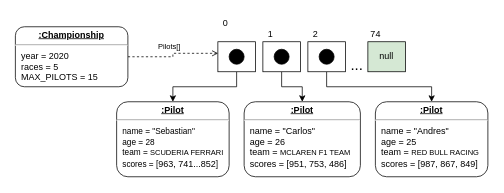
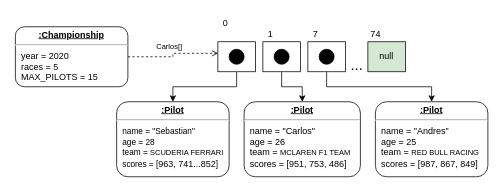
  <mxCell id="0" />
  <mxCell id="1" parent="0" />
  <mxCell id="2" style="edgeStyle=orthogonalEdgeStyle;rounded=0;orthogonalLoop=1;jettySize=auto;html=1;entryX=0.006;entryY=0.386;entryDx=0;entryDy=0;entryPerimeter=0;dashed=1;endArrow=open;endFill=0;" parent="1" source="3" target="8" edge="1"><mxGeometry relative="1" as="geometry" /></mxCell>
  <mxCell id="3" value="&lt;p style=&quot;margin: 0px ; margin-top: 4px ; text-align: center ; text-decoration: underline&quot;&gt;&lt;b&gt;:Championship&lt;/b&gt;&lt;/p&gt;&lt;hr&gt;&lt;p style=&quot;margin: 0px ; margin-left: 8px&quot;&gt;year = 2020&lt;br&gt;races = 5&lt;br&gt;&lt;/p&gt;&lt;p style=&quot;margin: 0px ; margin-left: 8px&quot;&gt;MAX_PILOTS = 15&lt;br&gt;&lt;/p&gt;" style="verticalAlign=top;align=left;overflow=fill;fontSize=12;fontFamily=Helvetica;html=1;rounded=1;" parent="1" vertex="1"><mxGeometry x="20" y="35" width="150" height="80" as="geometry" /></mxCell>
  <mxCell id="4" value="&lt;p style=&quot;margin: 0px ; margin-top: 4px ; text-align: center ; text-decoration: underline&quot;&gt;&lt;b&gt;:Pilot&lt;/b&gt;&lt;/p&gt;&lt;hr&gt;&lt;p style=&quot;margin: 0px ; margin-left: 8px&quot;&gt;name = &quot;Andres&quot;&lt;br&gt;age = 25&lt;/p&gt;&lt;p style=&quot;margin: 0px ; margin-left: 8px&quot;&gt;team = &lt;font style=&quot;font-size: 10px&quot;&gt;RED BULL RACING&lt;/font&gt;&lt;br&gt;scores = [987, 867, 849]&lt;/p&gt;" style="verticalAlign=top;align=left;overflow=fill;fontSize=12;fontFamily=Helvetica;html=1;rounded=1;" parent="1" vertex="1"><mxGeometry x="500" y="135" width="150" height="100" as="geometry" /></mxCell>
  <mxCell id="5" value="&lt;p style=&quot;margin: 0px ; margin-top: 4px ; text-align: center ; text-decoration: underline&quot;&gt;&lt;b&gt;:Pilot&lt;/b&gt;&lt;/p&gt;&lt;hr&gt;&lt;p style=&quot;margin: 0px ; margin-left: 8px&quot;&gt;name = &quot;Carlos&quot;&lt;br&gt;age = 26&lt;/p&gt;&lt;p style=&quot;margin: 0px ; margin-left: 8px&quot;&gt;team = &lt;font style=&quot;font-size: 10px&quot;&gt;MCLAREN F1 TEAM&lt;/font&gt;&lt;br&gt;scores = [951, 753, 486]&lt;/p&gt;" style="verticalAlign=top;align=left;overflow=fill;fontSize=12;fontFamily=Helvetica;html=1;rounded=1;" parent="1" vertex="1"><mxGeometry x="325" y="135" width="155" height="100" as="geometry" /></mxCell>
  <mxCell id="6" value="&lt;p style=&quot;margin: 0px ; margin-top: 4px ; text-align: center ; text-decoration: underline&quot;&gt;&lt;b&gt;:Pilot&lt;/b&gt;&lt;/p&gt;&lt;hr&gt;&lt;p style=&quot;margin: 0px 0px 0px 8px&quot;&gt;&lt;span style=&quot;font-size: 11px&quot;&gt;name = &quot;Sebastian&quot;&lt;/span&gt;&lt;br&gt;&lt;span style=&quot;font-size: 11px&quot;&gt;age = 28&lt;/span&gt;&lt;br&gt;&lt;span style=&quot;font-size: 11px&quot;&gt;team = &lt;/span&gt;&lt;font style=&quot;font-size: 10px&quot;&gt;SCUDERIA FERRARI&lt;/font&gt;&lt;/p&gt;&lt;p style=&quot;margin: 0px 0px 0px 8px&quot;&gt;&lt;span style=&quot;font-size: 11px&quot;&gt;scores = [&lt;/span&gt;&lt;font style=&quot;font-size: 12px&quot;&gt;963, 741...852&lt;/font&gt;&lt;span style=&quot;font-size: 11px&quot;&gt;]&lt;/span&gt;&lt;/p&gt;" style="verticalAlign=top;align=left;overflow=fill;fontSize=12;fontFamily=Helvetica;html=1;rounded=1;" parent="1" vertex="1"><mxGeometry x="155" y="135" width="150" height="100" as="geometry" /></mxCell>
  <mxCell id="7" style="edgeStyle=orthogonalEdgeStyle;rounded=0;orthogonalLoop=1;jettySize=auto;html=1;" parent="1" source="8" target="6" edge="1"><mxGeometry relative="1" as="geometry" /></mxCell>
  <mxCell id="8" value="" style="rounded=0;whiteSpace=wrap;html=1;" parent="1" vertex="1"><mxGeometry x="290" y="55" width="50" height="40" as="geometry" /></mxCell>
  <mxCell id="9" value="" style="ellipse;whiteSpace=wrap;html=1;aspect=fixed;fillColor=#000000;" parent="1" vertex="1"><mxGeometry x="305" y="65" width="20" height="20" as="geometry" /></mxCell>
  <mxCell id="10" style="edgeStyle=orthogonalEdgeStyle;rounded=0;orthogonalLoop=1;jettySize=auto;html=1;entryX=0.5;entryY=0;entryDx=0;entryDy=0;" parent="1" source="11" target="4" edge="1"><mxGeometry relative="1" as="geometry"><Array as="points"><mxPoint x="435" y="115" /><mxPoint x="575" y="115" /></Array></mxGeometry></mxCell>
  <mxCell id="11" value="" style="rounded=0;whiteSpace=wrap;html=1;" parent="1" vertex="1"><mxGeometry x="410" y="55" width="50" height="40" as="geometry" /></mxCell>
  <mxCell id="12" value="" style="ellipse;whiteSpace=wrap;html=1;aspect=fixed;fillColor=#000000;" parent="1" vertex="1"><mxGeometry x="425" y="65" width="20" height="20" as="geometry" /></mxCell>
  <mxCell id="13" style="edgeStyle=orthogonalEdgeStyle;rounded=0;orthogonalLoop=1;jettySize=auto;html=1;entryX=0.5;entryY=0;entryDx=0;entryDy=0;" parent="1" source="14" target="5" edge="1"><mxGeometry relative="1" as="geometry" /></mxCell>
  <mxCell id="14" value="" style="rounded=0;whiteSpace=wrap;html=1;" parent="1" vertex="1"><mxGeometry x="350" y="55" width="50" height="40" as="geometry" /></mxCell>
  <mxCell id="15" value="" style="ellipse;whiteSpace=wrap;html=1;aspect=fixed;fillColor=#000000;" parent="1" vertex="1"><mxGeometry x="365" y="65" width="20" height="20" as="geometry" /></mxCell>
  <mxCell id="16" value="null" style="rounded=0;whiteSpace=wrap;html=1;fillColor=#d5e8d4;" parent="1" vertex="1"><mxGeometry x="490" y="55" width="50" height="40" as="geometry" /></mxCell>
  <mxCell id="17" value="&lt;font style=&quot;font-size: 20px&quot;&gt;...&lt;/font&gt;" style="text;html=1;align=center;verticalAlign=middle;resizable=0;points=[];autosize=1;" parent="1" vertex="1"><mxGeometry x="460" y="75" width="30" height="20" as="geometry" /></mxCell>
  <mxCell id="18" value="0" style="text;html=1;align=center;verticalAlign=middle;resizable=0;points=[];autosize=1;" parent="1" vertex="1"><mxGeometry x="290" y="20" width="20" height="20" as="geometry" /></mxCell>
  <mxCell id="19" value="1" style="text;html=1;align=center;verticalAlign=middle;resizable=0;points=[];autosize=1;" parent="1" vertex="1"><mxGeometry x="350" y="35" width="20" height="20" as="geometry" /></mxCell>
- <mxCell id="20" value="2" style="text;html=1;align=center;verticalAlign=middle;resizable=0;points=[];autosize=1;" parent="1" vertex="1"><mxGeometry x="410" y="35" width="20" height="20" as="geometry" /></mxCell>
+ <mxCell id="20" value="7" style="text;html=1;align=center;verticalAlign=middle;resizable=0;points=[];autosize=1;" parent="1" vertex="1"><mxGeometry x="410" y="35" width="20" height="20" as="geometry" /></mxCell>
  <mxCell id="21" value="74" style="text;html=1;align=center;verticalAlign=middle;resizable=0;points=[];autosize=1;" parent="1" vertex="1"><mxGeometry x="485" y="35" width="30" height="20" as="geometry" /></mxCell>
- <mxCell id="22" value="&lt;font style=&quot;font-size: 10px&quot;&gt;Pilots[]&lt;/font&gt;" style="text;html=1;align=center;verticalAlign=middle;resizable=0;points=[];autosize=1;" parent="1" vertex="1"><mxGeometry x="200" y="51" width="50" height="20" as="geometry" /></mxCell>
+ <mxCell id="22" value="&lt;font style=&quot;font-size: 10px&quot;&gt;Carlos[]&lt;/font&gt;" style="text;html=1;align=center;verticalAlign=middle;resizable=0;points=[];autosize=1;" parent="1" vertex="1"><mxGeometry x="200" y="51" width="50" height="20" as="geometry" /></mxCell>
